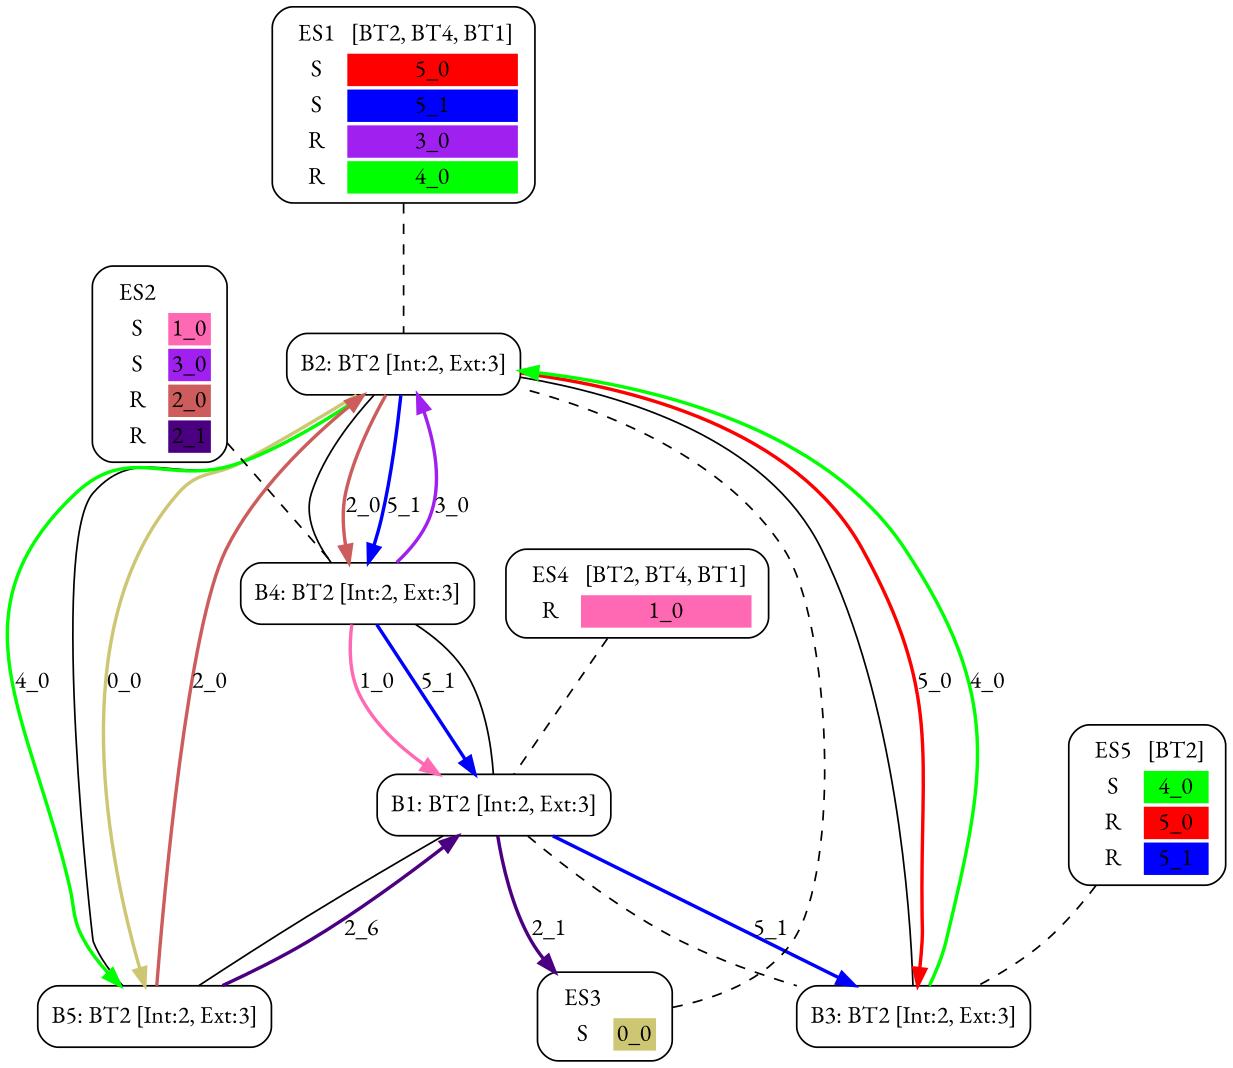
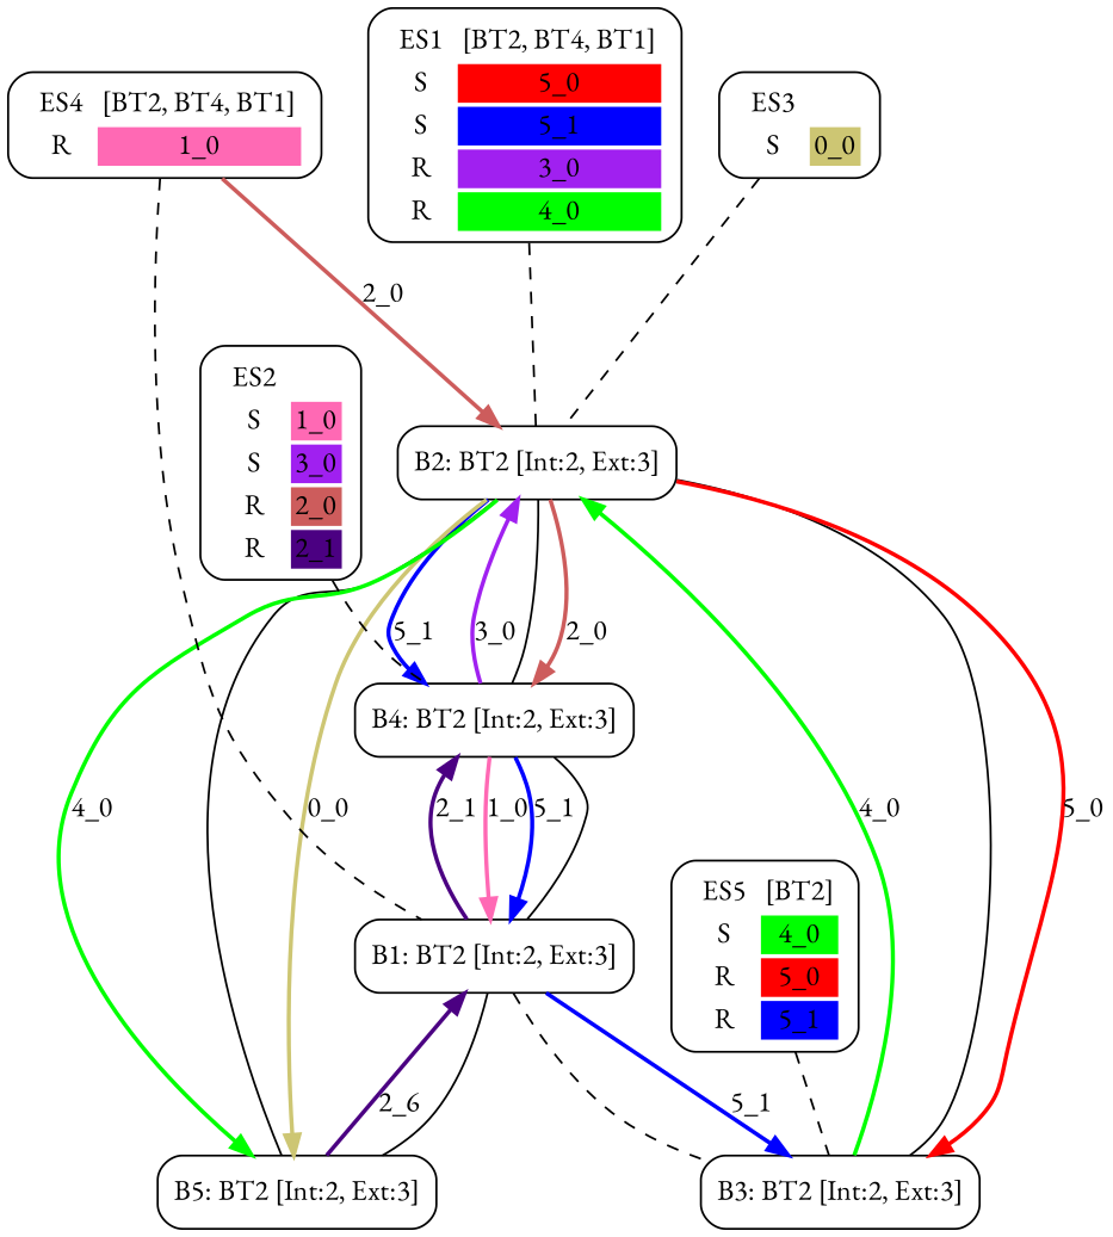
  digraph {
    fontname="EB Garamond"
    node [fontname="EB Garamond" shape=box style=rounded]
    edge [fontname="EB Garamond" style=bold]
    n1 [label=<<TABLE  BORDER="0"><TR> <TD ALIGN="CENTER" BORDER="0"> ES1 </TD> <TD>[BT2, BT4, BT1]</TD> </TR><TR><TD>S</TD><TD BGCOLOR="red">5_0</TD></TR> <TR><TD>S</TD><TD BGCOLOR="blue">5_1</TD></TR> <TR><TD>R</TD><TD BGCOLOR="purple">3_0</TD></TR> <TR><TD>R</TD><TD BGCOLOR="green">4_0</TD></TR> </TABLE>>]
    n2 [label="B2: BT2 [Int:2, Ext:3]"]
    n3 [label="B4: BT2 [Int:2, Ext:3]"]
    n4 [label="B3: BT2 [Int:2, Ext:3]"]
    n5 [label="B5: BT2 [Int:2, Ext:3]"]
    n6 [label=<<TABLE  BORDER="0"><TR> <TD ALIGN="CENTER" BORDER="0"> ES2 </TD>  </TR><TR><TD>S</TD><TD BGCOLOR="hotpink">1_0</TD></TR> <TR><TD>S</TD><TD BGCOLOR="purple">3_0</TD></TR> <TR><TD>R</TD><TD BGCOLOR="indianred">2_0</TD></TR> <TR><TD>R</TD><TD BGCOLOR="indigo">2_1</TD></TR> </TABLE>>]
    n7 [label="B1: BT2 [Int:2, Ext:3]"]
    n8 [label=<<TABLE  BORDER="0"><TR> <TD ALIGN="CENTER" BORDER="0"> ES3 </TD>  </TR><TR><TD>S</TD><TD BGCOLOR="khaki3">0_0</TD></TR> </TABLE>>]
    n9 [label=<<TABLE  BORDER="0"><TR> <TD ALIGN="CENTER" BORDER="0"> ES4 </TD> <TD>[BT2, BT4, BT1]</TD> </TR><TR><TD>R</TD><TD BGCOLOR="hotpink">1_0</TD></TR> </TABLE>>]
    n10 [label=<<TABLE  BORDER="0"><TR> <TD ALIGN="CENTER" BORDER="0"> ES5 </TD> <TD>[BT2]</TD> </TR><TR><TD>S</TD><TD BGCOLOR="green">4_0</TD></TR> <TR><TD>R</TD><TD BGCOLOR="red">5_0</TD></TR> <TR><TD>R</TD><TD BGCOLOR="blue">5_1</TD></TR> </TABLE>>]
    n1 -> n2 [arrowhead=none style=dashed]
    n2 -> n3 [arrowhead=none style=""]
    n2 -> n3 [color=indianred label="2_0"]
    n2 -> n3 [color=blue label="5_1"]
    n2 -> n4 [arrowhead=none style=""]
    n2 -> n4 [color=red label="5_0"]
    n2 -> n5 [arrowhead=none style=""]
    n2 -> n5 [color=khaki3 label="0_0"]
    n2 -> n5 [color=green label="4_0"]
    n3 -> n2 [color=purple label="3_0"]
    n3 -> n7 [color=hotpink label="1_0"]
    n3 -> n7 [color=blue label="5_1"]
    n4 -> n2 [color=green label="4_0"]
-   n5 -> n2 [color=indianred label="2_0"]
+   n9 -> n2 [color=indianred label="2_0"]
    n5 -> n7 [color=indigo label="2_6"]
    n6 -> n3 [arrowhead=none style=dashed]
    n7 -> n3 [arrowhead=none style=""]
-   n7 -> n8 [color=indigo label="2_1"]
+   n7 -> n3 [color=indigo label="2_1"]
    n7 -> n4 [arrowhead=none style=dashed]
    n7 -> n4 [color=blue label="5_1"]
    n7 -> n5 [arrowhead=none style=""]
    n8 -> n2 [arrowhead=none style=dashed]
    n9 -> n7 [arrowhead=none style=dashed]
    n10 -> n4 [arrowhead=none style=dashed]
  }
